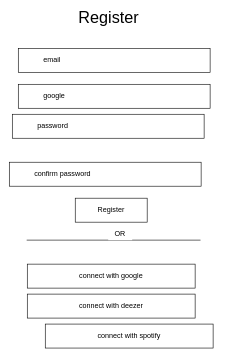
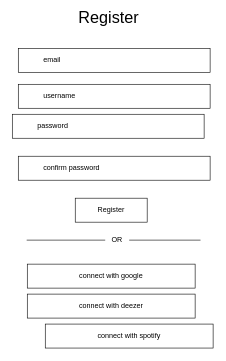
  <mxCell id="0" />
  <mxCell id="1" parent="0" />
  <mxCell id="2" value="&lt;blockquote style=&quot;margin: 0 0 0 40px ; border: none ; padding: 0px&quot;&gt;email&lt;/blockquote&gt;" style="rounded=0;whiteSpace=wrap;html=1;align=left;" vertex="1" parent="1"><mxGeometry x="30" y="80" width="320" height="40" as="geometry" /></mxCell>
  <mxCell id="3" value="&lt;blockquote style=&quot;margin: 0 0 0 40px ; border: none ; padding: 0px&quot;&gt;password&lt;/blockquote&gt;" style="rounded=0;whiteSpace=wrap;html=1;align=left;" vertex="1" parent="1"><mxGeometry x="20" y="190" width="320" height="40" as="geometry" /></mxCell>
  <mxCell id="4" value="Register" style="rounded=0;whiteSpace=wrap;html=1;" vertex="1" parent="1"><mxGeometry x="125" y="330" width="120" height="40" as="geometry" /></mxCell>
  <mxCell id="5" value="" style="endArrow=none;html=1;" edge="1" parent="1"><mxGeometry width="50" height="50" relative="1" as="geometry"><mxPoint x="44" y="400" as="sourcePoint" /><mxPoint x="334" y="400" as="targetPoint" /></mxGeometry></mxCell>
- <mxCell id="6" value="OR" style="text;html=1;strokeColor=none;align=center;verticalAlign=middle;whiteSpace=wrap;rounded=0;fillColor=#ffffff;" vertex="1" parent="1"><mxGeometry x="180" y="380" width="40" height="20" as="geometry" /></mxCell>
+ <mxCell id="6" value="OR" style="text;html=1;strokeColor=none;align=center;verticalAlign=middle;whiteSpace=wrap;rounded=0;fillColor=#ffffff;" vertex="1" parent="1"><mxGeometry x="175" y="390" width="40" height="20" as="geometry" /></mxCell>
  <mxCell id="7" value="connect with google" style="rounded=0;whiteSpace=wrap;html=1;fillColor=#ffffff;" vertex="1" parent="1"><mxGeometry x="45" y="440" width="280" height="40" as="geometry" /></mxCell>
  <mxCell id="8" value="connect with deezer" style="rounded=0;whiteSpace=wrap;html=1;fillColor=#ffffff;" vertex="1" parent="1"><mxGeometry x="45" y="490" width="280" height="40" as="geometry" /></mxCell>
  <mxCell id="9" value="connect with spotify" style="rounded=0;whiteSpace=wrap;html=1;fillColor=#ffffff;" vertex="1" parent="1"><mxGeometry x="75" y="540" width="280" height="40" as="geometry" /></mxCell>
  <mxCell id="10" value="&lt;font style=&quot;font-size: 27px&quot;&gt;Register&lt;/font&gt;" style="text;html=1;strokeColor=none;fillColor=none;align=center;verticalAlign=middle;whiteSpace=wrap;rounded=0;" vertex="1" parent="1"><mxGeometry x="156" y="20" width="50" height="20" as="geometry" /></mxCell>
- <mxCell id="11" value="&lt;blockquote style=&quot;margin: 0 0 0 40px ; border: none ; padding: 0px&quot;&gt;google&lt;/blockquote&gt;" style="rounded=0;whiteSpace=wrap;html=1;align=left;" vertex="1" parent="1"><mxGeometry x="30" y="140" width="320" height="40" as="geometry" /></mxCell>
- <mxCell id="12" value="&lt;blockquote style=&quot;margin: 0 0 0 40px ; border: none ; padding: 0px&quot;&gt;confirm password&lt;/blockquote&gt;" style="rounded=0;whiteSpace=wrap;html=1;align=left;" vertex="1" parent="1"><mxGeometry x="15" y="270" width="320" height="40" as="geometry" /></mxCell>
+ <mxCell id="11" value="&lt;blockquote style=&quot;margin: 0 0 0 40px ; border: none ; padding: 0px&quot;&gt;username&lt;/blockquote&gt;" style="rounded=0;whiteSpace=wrap;html=1;align=left;" vertex="1" parent="1"><mxGeometry x="30" y="140" width="320" height="40" as="geometry" /></mxCell>
+ <mxCell id="12" value="&lt;blockquote style=&quot;margin: 0 0 0 40px ; border: none ; padding: 0px&quot;&gt;confirm password&lt;/blockquote&gt;" style="rounded=0;whiteSpace=wrap;html=1;align=left;" vertex="1" parent="1"><mxGeometry x="30" y="260" width="320" height="40" as="geometry" /></mxCell>
